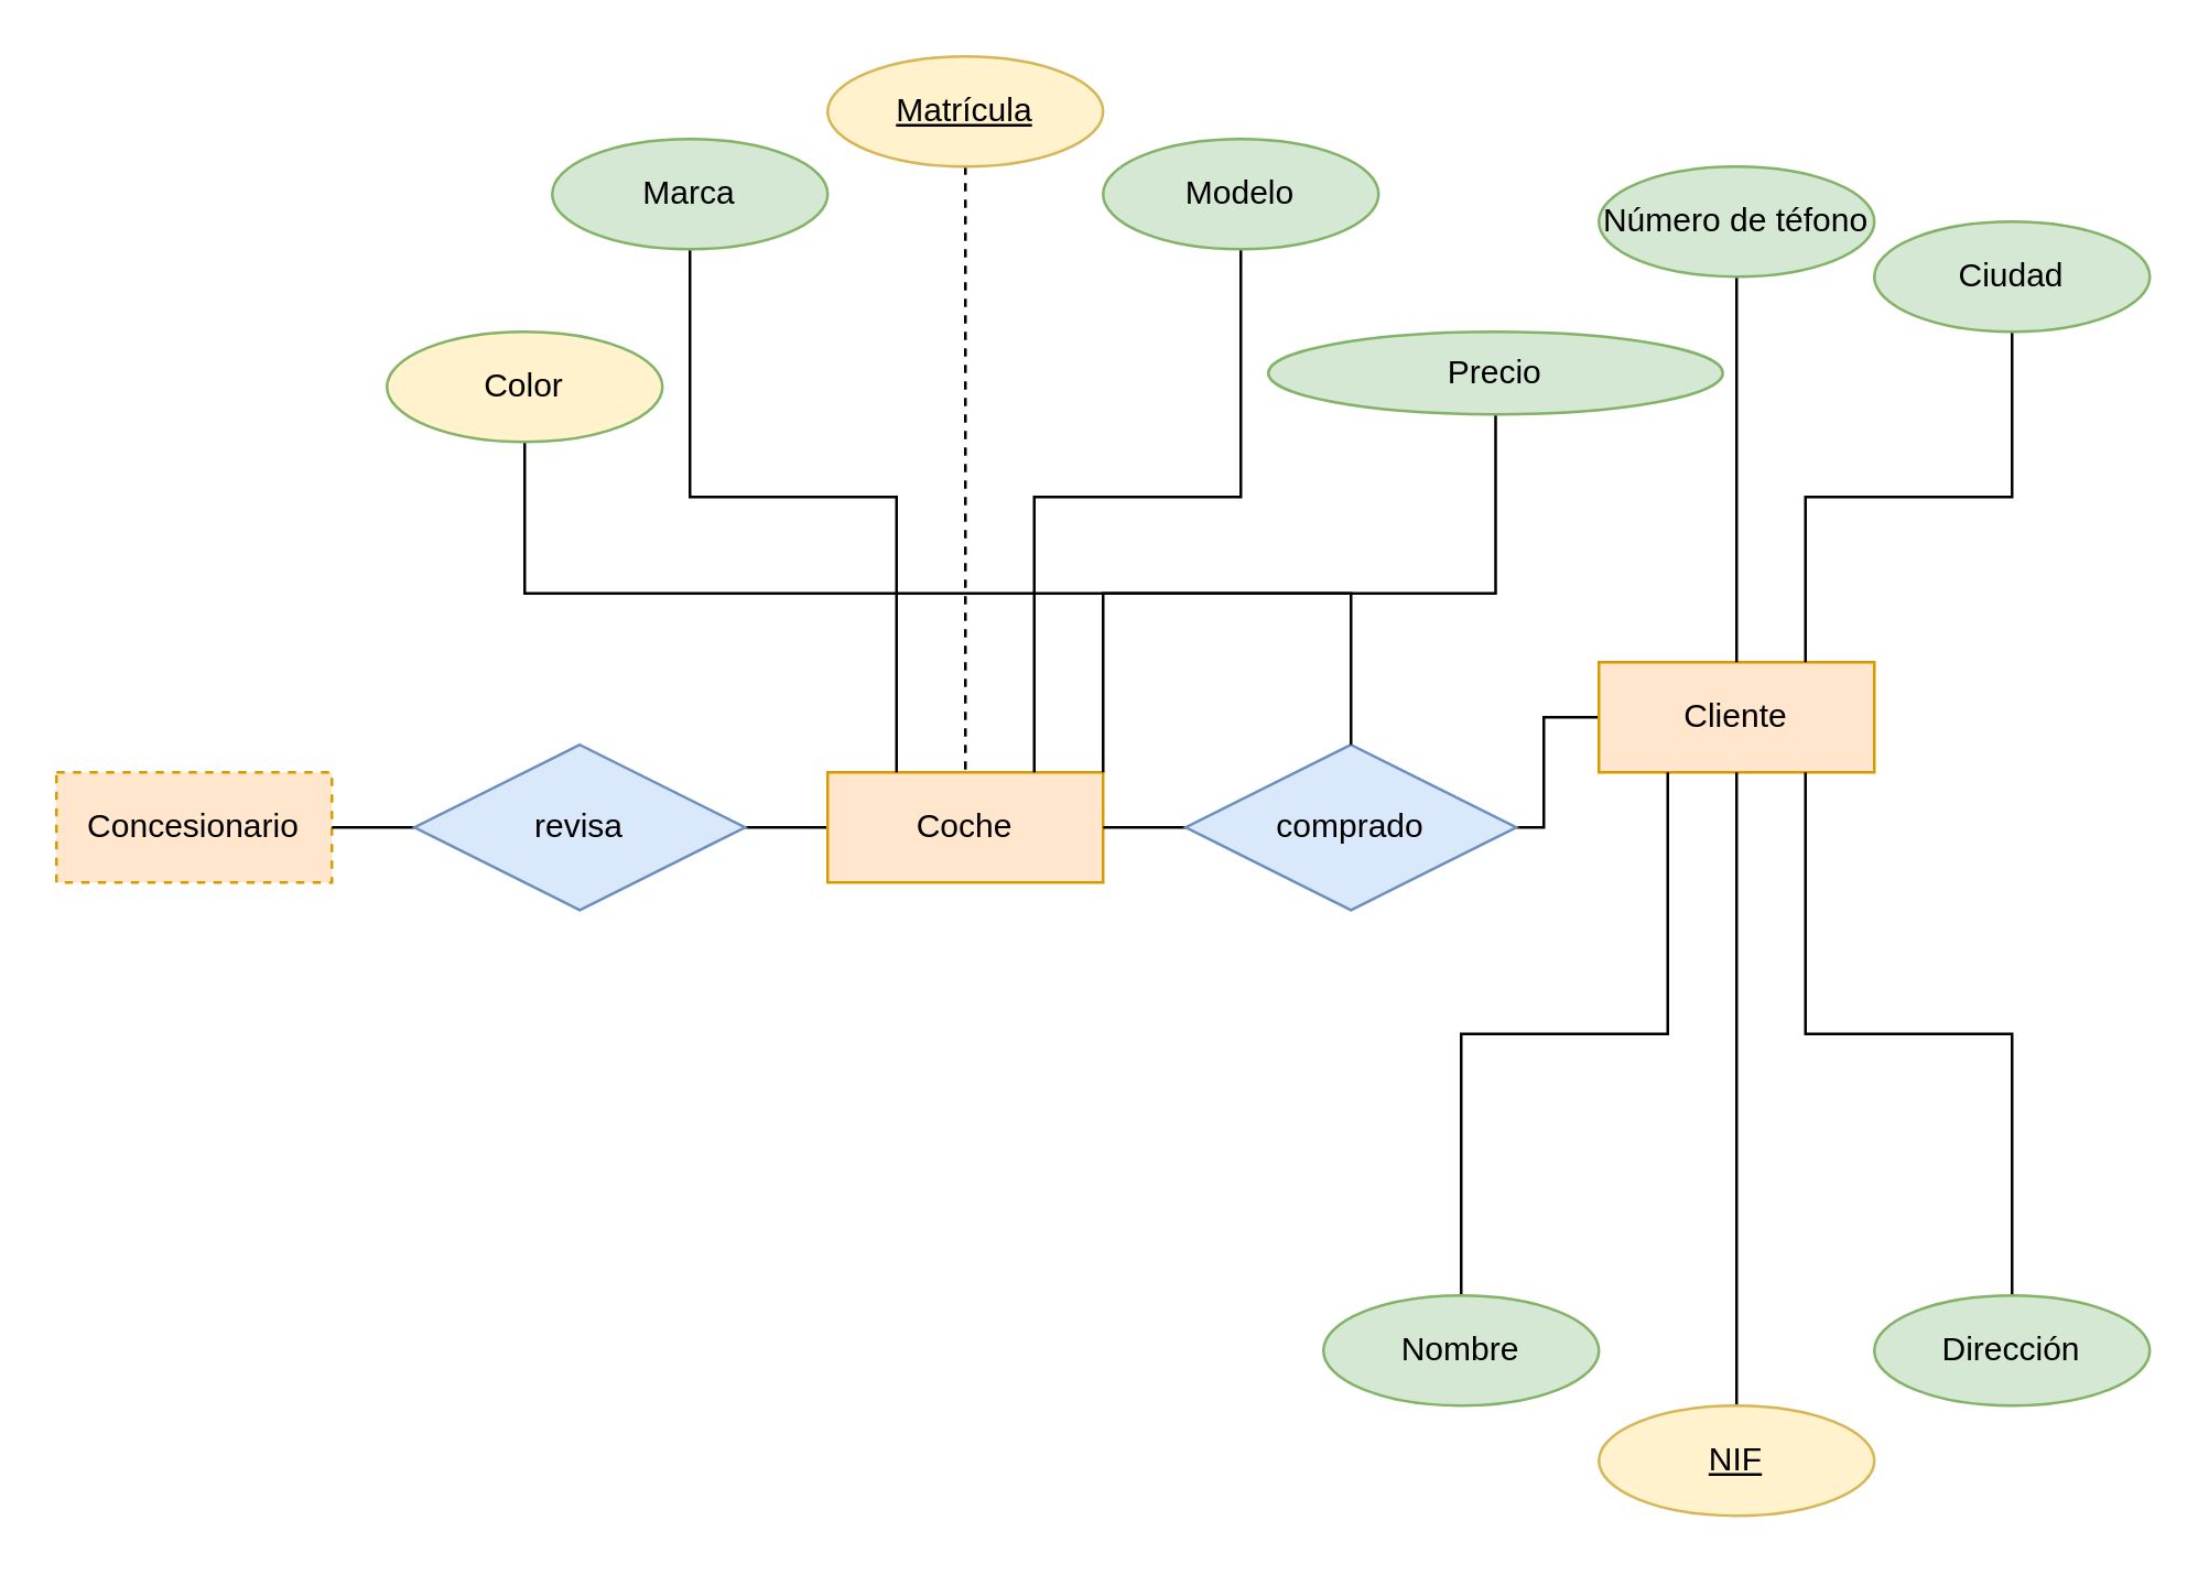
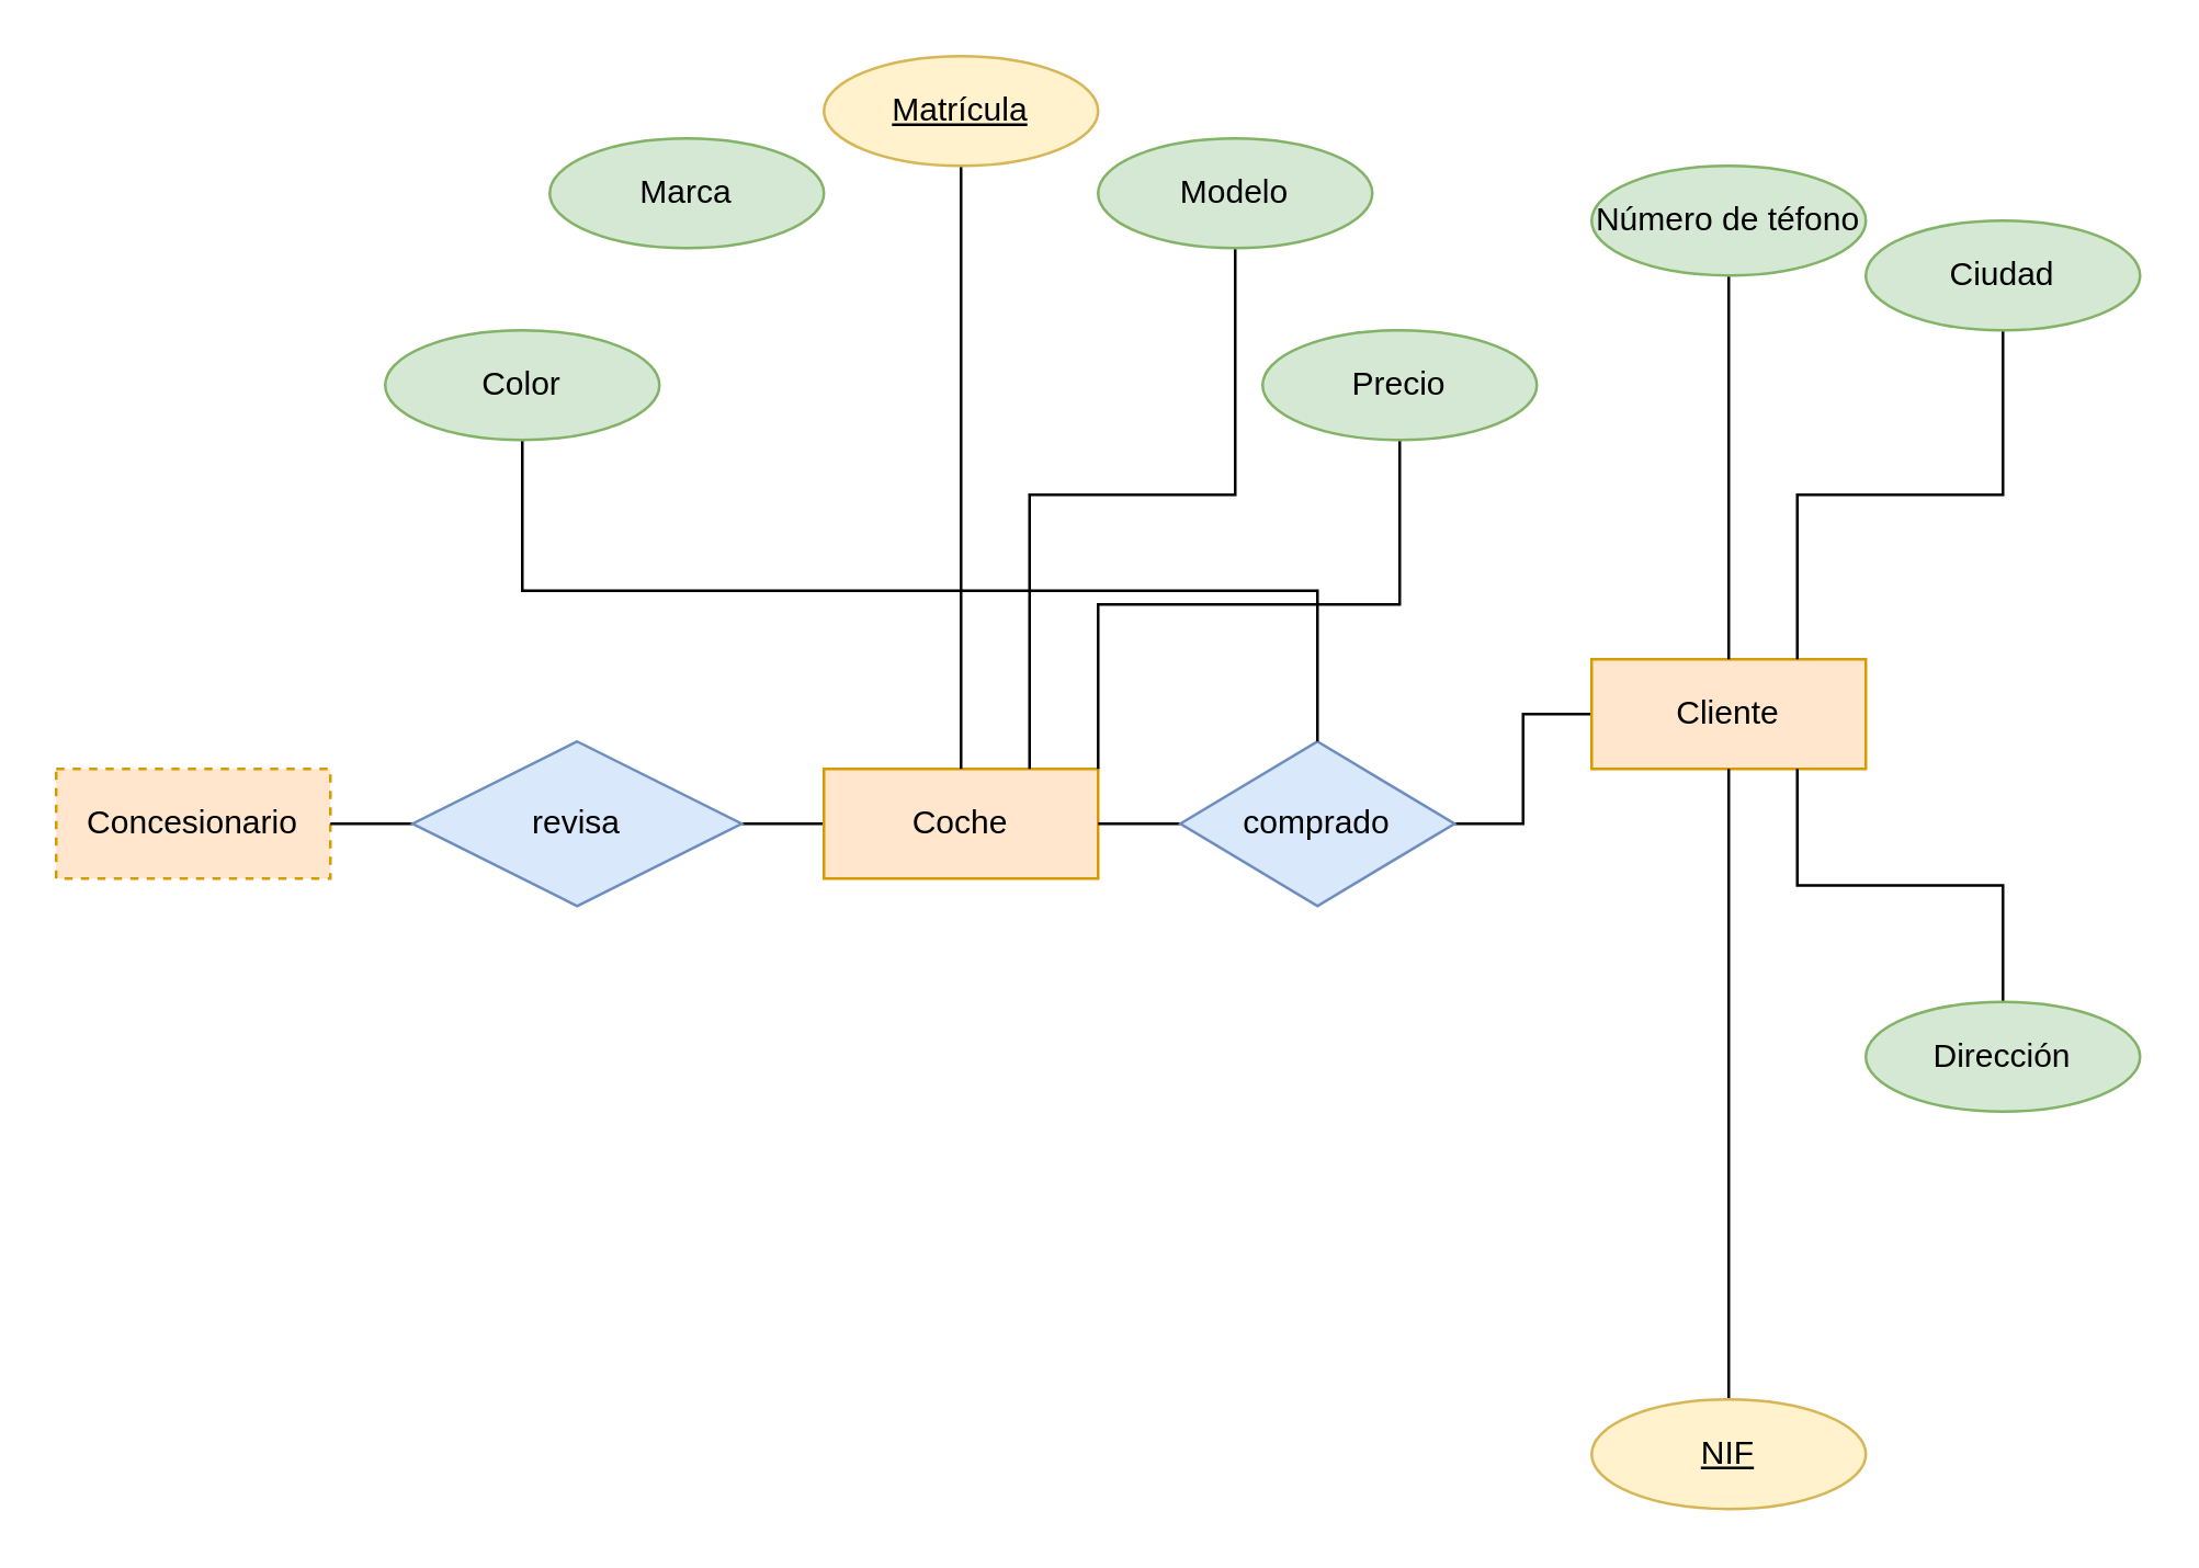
  <mxCell id="0" />
  <mxCell id="1" parent="0" />
  <mxCell id="2" value="Concesionario" style="whiteSpace=wrap;html=1;align=center;fillColor=#ffe6cc;strokeColor=#d79b00;dashed=1;" parent="1" vertex="1"><mxGeometry x="20" y="280" width="100" height="40" as="geometry" /></mxCell>
  <mxCell id="3" style="edgeStyle=orthogonalEdgeStyle;rounded=0;orthogonalLoop=1;jettySize=auto;html=1;entryX=1;entryY=0.5;entryDx=0;entryDy=0;endArrow=none;endFill=0;" parent="1" source="4" target="6" edge="1"><mxGeometry relative="1" as="geometry" /></mxCell>
  <mxCell id="4" value="Coche" style="whiteSpace=wrap;html=1;align=center;fillColor=#ffe6cc;strokeColor=#d79b00;" parent="1" vertex="1"><mxGeometry x="300" y="280" width="100" height="40" as="geometry" /></mxCell>
  <mxCell id="5" style="edgeStyle=orthogonalEdgeStyle;rounded=0;orthogonalLoop=1;jettySize=auto;html=1;entryX=1;entryY=0.5;entryDx=0;entryDy=0;endArrow=none;endFill=0;" parent="1" source="6" target="2" edge="1"><mxGeometry relative="1" as="geometry" /></mxCell>
  <mxCell id="6" value="revisa" style="shape=rhombus;perimeter=rhombusPerimeter;whiteSpace=wrap;html=1;align=center;fillColor=#dae8fc;strokeColor=#6c8ebf;" parent="1" vertex="1"><mxGeometry x="150" y="270" width="120" height="60" as="geometry" /></mxCell>
  <mxCell id="7" style="edgeStyle=orthogonalEdgeStyle;rounded=0;orthogonalLoop=1;jettySize=auto;html=1;entryX=1;entryY=0.5;entryDx=0;entryDy=0;endArrow=none;endFill=0;" parent="1" source="8" target="10" edge="1"><mxGeometry relative="1" as="geometry" /></mxCell>
  <mxCell id="8" value="Cliente" style="whiteSpace=wrap;html=1;align=center;fillColor=#ffe6cc;strokeColor=#d79b00;" parent="1" vertex="1"><mxGeometry x="580" y="240" width="100" height="40" as="geometry" /></mxCell>
  <mxCell id="9" style="edgeStyle=orthogonalEdgeStyle;rounded=0;orthogonalLoop=1;jettySize=auto;html=1;entryX=1;entryY=0.5;entryDx=0;entryDy=0;endArrow=none;endFill=0;" parent="1" source="10" edge="1"><mxGeometry relative="1" as="geometry"><mxPoint x="400" y="300" as="targetPoint" /></mxGeometry></mxCell>
- <mxCell id="10" value="comprado" style="shape=rhombus;perimeter=rhombusPerimeter;whiteSpace=wrap;html=1;align=center;fillColor=#dae8fc;strokeColor=#6c8ebf;" parent="1" vertex="1"><mxGeometry x="430" y="270" width="120" height="60" as="geometry" /></mxCell>
- <mxCell id="11" style="edgeStyle=orthogonalEdgeStyle;rounded=0;orthogonalLoop=1;jettySize=auto;html=1;endArrow=none;endFill=0;dashed=1;" parent="1" source="12" target="4" edge="1"><mxGeometry relative="1" as="geometry" /></mxCell>
+ <mxCell id="10" value="comprado" style="shape=rhombus;perimeter=rhombusPerimeter;whiteSpace=wrap;html=1;align=center;fillColor=#dae8fc;strokeColor=#6c8ebf;" parent="1" vertex="1"><mxGeometry x="430" y="270" width="100" height="60" as="geometry" /></mxCell>
+ <mxCell id="11" style="edgeStyle=orthogonalEdgeStyle;rounded=0;orthogonalLoop=1;jettySize=auto;html=1;endArrow=none;endFill=0;" parent="1" source="12" target="4" edge="1"><mxGeometry relative="1" as="geometry" /></mxCell>
  <mxCell id="12" value="Matrícula" style="whiteSpace=wrap;html=1;align=center;fillColor=#fff2cc;strokeColor=#d6b656;shape=ellipse;perimeter=ellipsePerimeter;fontStyle=4;" parent="1" vertex="1"><mxGeometry x="300" y="20" width="100" height="40" as="geometry" /></mxCell>
- <mxCell id="13" style="edgeStyle=orthogonalEdgeStyle;rounded=0;orthogonalLoop=1;jettySize=auto;html=1;exitX=0.5;exitY=1;exitDx=0;exitDy=0;entryX=0.25;entryY=0;entryDx=0;entryDy=0;endArrow=none;endFill=0;" parent="1" source="14" target="4" edge="1"><mxGeometry relative="1" as="geometry"><Array as="points"><mxPoint x="250" y="180" /><mxPoint x="325" y="180" /></Array></mxGeometry></mxCell>
  <mxCell id="14" value="Marca" style="ellipse;whiteSpace=wrap;html=1;align=center;fillColor=#d5e8d4;strokeColor=#82b366;" parent="1" vertex="1"><mxGeometry x="200" y="50" width="100" height="40" as="geometry" /></mxCell>
  <mxCell id="15" style="edgeStyle=orthogonalEdgeStyle;rounded=0;orthogonalLoop=1;jettySize=auto;html=1;entryX=0.75;entryY=0;entryDx=0;entryDy=0;exitX=0.5;exitY=1;exitDx=0;exitDy=0;endArrow=none;endFill=0;" parent="1" source="16" target="4" edge="1"><mxGeometry relative="1" as="geometry"><mxPoint x="450" y="110" as="sourcePoint" /><Array as="points"><mxPoint x="450" y="180" /><mxPoint x="375" y="180" /></Array></mxGeometry></mxCell>
  <mxCell id="16" value="Modelo" style="ellipse;whiteSpace=wrap;html=1;align=center;fillColor=#d5e8d4;strokeColor=#82b366;" parent="1" vertex="1"><mxGeometry x="400" y="50" width="100" height="40" as="geometry" /></mxCell>
  <mxCell id="17" style="edgeStyle=orthogonalEdgeStyle;rounded=0;orthogonalLoop=1;jettySize=auto;html=1;exitX=0.5;exitY=1;exitDx=0;exitDy=0;endArrow=none;endFill=0;" parent="1" source="18" target="10" edge="1"><mxGeometry relative="1" as="geometry" /></mxCell>
- <mxCell id="18" value="Color" style="ellipse;whiteSpace=wrap;html=1;align=center;fillColor=#fff2cc;strokeColor=#82b366;" parent="1" vertex="1"><mxGeometry x="140" y="120" width="100" height="40" as="geometry" /></mxCell>
+ <mxCell id="18" value="Color" style="ellipse;whiteSpace=wrap;html=1;align=center;fillColor=#d5e8d4;strokeColor=#82b366;" parent="1" vertex="1"><mxGeometry x="140" y="120" width="100" height="40" as="geometry" /></mxCell>
  <mxCell id="19" style="edgeStyle=orthogonalEdgeStyle;rounded=0;orthogonalLoop=1;jettySize=auto;html=1;entryX=1;entryY=0;entryDx=0;entryDy=0;exitX=0.5;exitY=1;exitDx=0;exitDy=0;endArrow=none;endFill=0;" parent="1" source="20" target="4" edge="1"><mxGeometry relative="1" as="geometry"><mxPoint x="700" y="260" as="targetPoint" /></mxGeometry></mxCell>
- <mxCell id="20" value="Precio" style="ellipse;whiteSpace=wrap;html=1;align=center;fillColor=#d5e8d4;strokeColor=#82b366;" parent="1" vertex="1"><mxGeometry x="460" y="120" width="165" height="30" as="geometry" /></mxCell>
+ <mxCell id="20" value="Precio" style="ellipse;whiteSpace=wrap;html=1;align=center;fillColor=#d5e8d4;strokeColor=#82b366;" parent="1" vertex="1"><mxGeometry x="460" y="120" width="100" height="40" as="geometry" /></mxCell>
  <mxCell id="21" style="edgeStyle=orthogonalEdgeStyle;rounded=0;orthogonalLoop=1;jettySize=auto;html=1;entryX=0.5;entryY=1;entryDx=0;entryDy=0;endArrow=none;endFill=0;" parent="1" source="22" target="8" edge="1"><mxGeometry relative="1" as="geometry" /></mxCell>
  <mxCell id="22" value="NIF" style="whiteSpace=wrap;html=1;align=center;fillColor=#fff2cc;strokeColor=#d6b656;shape=ellipse;perimeter=ellipsePerimeter;fontStyle=4;" parent="1" vertex="1"><mxGeometry x="580" y="510" width="100" height="40" as="geometry" /></mxCell>
- <mxCell id="23" style="edgeStyle=orthogonalEdgeStyle;rounded=0;orthogonalLoop=1;jettySize=auto;html=1;entryX=0.25;entryY=1;entryDx=0;entryDy=0;endArrow=none;endFill=0;" parent="1" source="24" target="8" edge="1"><mxGeometry relative="1" as="geometry" /></mxCell>
- <mxCell id="24" value="Nombre" style="ellipse;whiteSpace=wrap;html=1;align=center;fillColor=#d5e8d4;strokeColor=#82b366;" parent="1" vertex="1"><mxGeometry x="480" y="470" width="100" height="40" as="geometry" /></mxCell>
  <mxCell id="25" style="edgeStyle=orthogonalEdgeStyle;rounded=0;orthogonalLoop=1;jettySize=auto;html=1;entryX=0.75;entryY=1;entryDx=0;entryDy=0;endArrow=none;endFill=0;" parent="1" source="26" target="8" edge="1"><mxGeometry relative="1" as="geometry" /></mxCell>
- <mxCell id="26" value="Dirección" style="ellipse;whiteSpace=wrap;html=1;align=center;fillColor=#d5e8d4;strokeColor=#82b366;" parent="1" vertex="1"><mxGeometry x="680" y="470" width="100" height="40" as="geometry" /></mxCell>
+ <mxCell id="26" value="Dirección" style="ellipse;whiteSpace=wrap;html=1;align=center;fillColor=#d5e8d4;strokeColor=#82b366;" parent="1" vertex="1"><mxGeometry x="680" y="365" width="100" height="40" as="geometry" /></mxCell>
  <mxCell id="27" style="edgeStyle=orthogonalEdgeStyle;rounded=0;orthogonalLoop=1;jettySize=auto;html=1;entryX=0.75;entryY=0;entryDx=0;entryDy=0;endArrow=none;endFill=0;" parent="1" source="28" target="8" edge="1"><mxGeometry relative="1" as="geometry" /></mxCell>
  <mxCell id="28" value="Ciudad" style="ellipse;whiteSpace=wrap;html=1;align=center;fillColor=#d5e8d4;strokeColor=#82b366;" parent="1" vertex="1"><mxGeometry x="680" y="80" width="100" height="40" as="geometry" /></mxCell>
  <mxCell id="29" style="edgeStyle=orthogonalEdgeStyle;rounded=0;orthogonalLoop=1;jettySize=auto;html=1;entryX=0.5;entryY=0;entryDx=0;entryDy=0;endArrow=none;endFill=0;" parent="1" source="30" target="8" edge="1"><mxGeometry relative="1" as="geometry" /></mxCell>
  <mxCell id="30" value="Número de téfono" style="ellipse;whiteSpace=wrap;html=1;align=center;fillColor=#d5e8d4;strokeColor=#82b366;" parent="1" vertex="1"><mxGeometry x="580" y="60" width="100" height="40" as="geometry" /></mxCell>
